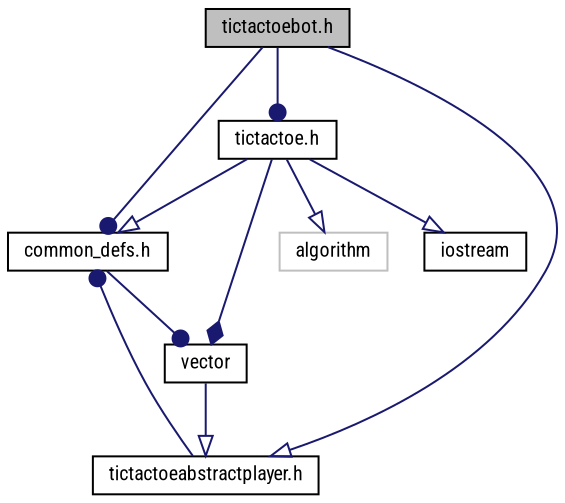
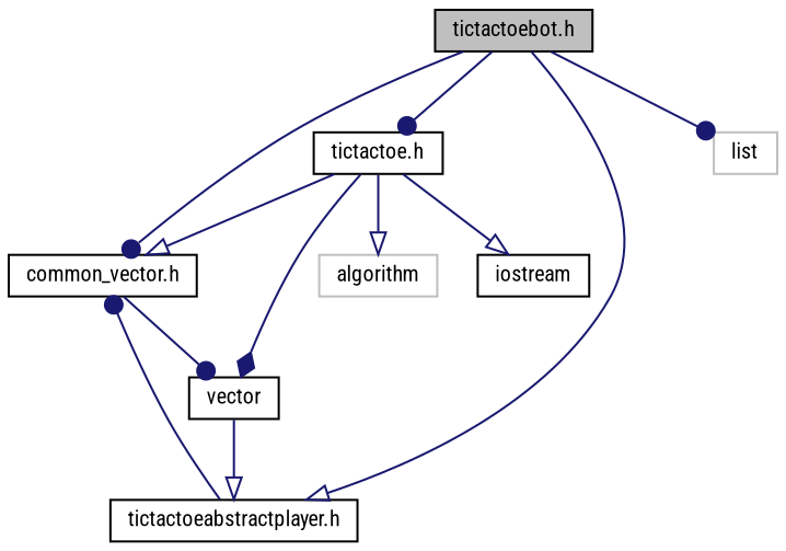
  digraph {
    fontname="Roboto Condensed"
    node [color=black fillcolor=white fontname="Roboto Condensed" fontsize=10 shape=record style=filled]
    edge [arrowhead=dot color=midnightblue fontname="Roboto Condensed" fontsize=10 labelfontname=Helvetica labelfontsize=10 style=solid]
    n1 [fillcolor=grey75 fontcolor=black height=0.2 label="tictactoebot.h" width=0.4]
-   n2 [height=0.2 label="common_defs.h" width=0.4]
+   n2 [height=0.2 label="common_vector.h" width=0.4]
    n3 [height=0.2 label="tictactoe.h" width=0.4]
    n4 [height=0.2 label="tictactoeabstractplayer.h" width=0.4]
+   n5 [color=grey75 height=0.2 label=list width=0.4]
    n6 [height=0.2 label=vector width=0.4]
    n7 [color=grey75 height=0.2 label=algorithm width=0.4]
    n8 [height=0.2 label=iostream width=0.4]
    n1 -> n2
    n1 -> n3
    n1 -> n4 [arrowhead=onormal]
+   n1 -> n5
    n2 -> n6
    n3 -> n2 [arrowhead=onormal]
    n3 -> n6 [arrowhead=diamond]
    n3 -> n7 [arrowhead=onormal]
    n3 -> n8 [arrowhead=onormal]
    n4 -> n2
    n6 -> n4 [arrowhead=onormal]
  }
